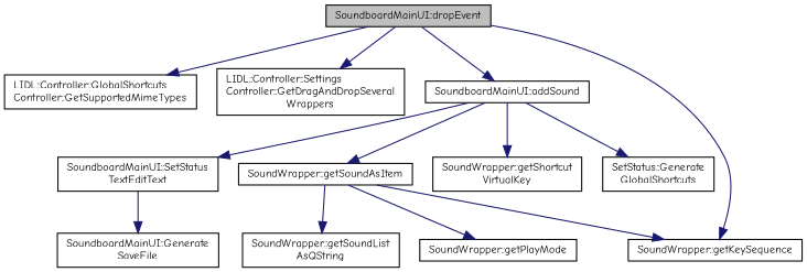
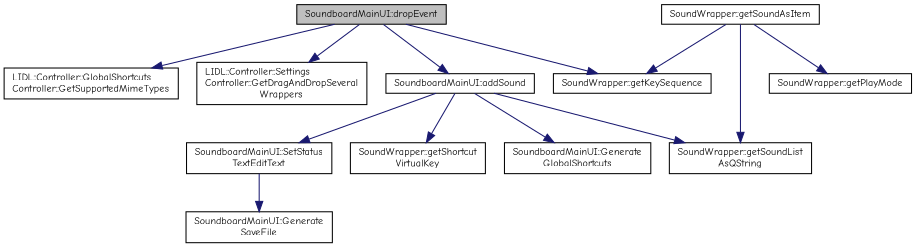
  digraph {
    fontname="Comic Neue"
    rankdir=TB
    node [color=black fillcolor=white fontname="Comic Neue" fontsize=10 shape=record style=filled]
    edge [color=midnightblue fontname="Comic Neue" fontsize=10 labelfontname=Helvetica labelfontsize=10 style=solid]
    n1 [fillcolor=grey75 fontcolor=black height=0.2 label="SoundboardMainUI::dropEvent" width=0.4]
    n2 [height=0.2 label="LIDL::Controller::GlobalShortcuts\lController::GetSupportedMimeTypes" width=0.4]
    n3 [height=0.2 label="LIDL::Controller::Settings\lController::GetDragAndDropSeveral\lWrappers" width=0.4]
    n4 [height=0.2 label="SoundboardMainUI::addSound" width=0.4]
    n5 [height=0.2 label="SoundWrapper::getKeySequence" width=0.4]
    n6 [height=0.2 label="SoundboardMainUI::SetStatus\lTextEditText" width=0.4]
    n7 [height=0.2 label="SoundWrapper::getSoundAsItem" width=0.4]
    n8 [height=0.2 label="SoundWrapper::getShortcut\lVirtualKey" width=0.4]
-   n9 [height=0.2 label="SetStatus::Generate\lGlobalShortcuts" width=0.4]
+   n9 [height=0.2 label="SoundboardMainUI::Generate\lGlobalShortcuts" width=0.4]
    n10 [height=0.2 label="SoundboardMainUI::Generate\lSaveFile" width=0.4]
    n11 [height=0.2 label="SoundWrapper::getSoundList\lAsQString" width=0.4]
    n12 [height=0.2 label="SoundWrapper::getPlayMode" width=0.4]
    n1 -> n2
    n1 -> n3
    n1 -> n4
    n1 -> n5
    n4 -> n6
-   n4 -> n7
+   n4 -> n11
    n4 -> n8
    n4 -> n9
    n6 -> n10
    n7 -> n5
    n7 -> n11
    n7 -> n12
  }
